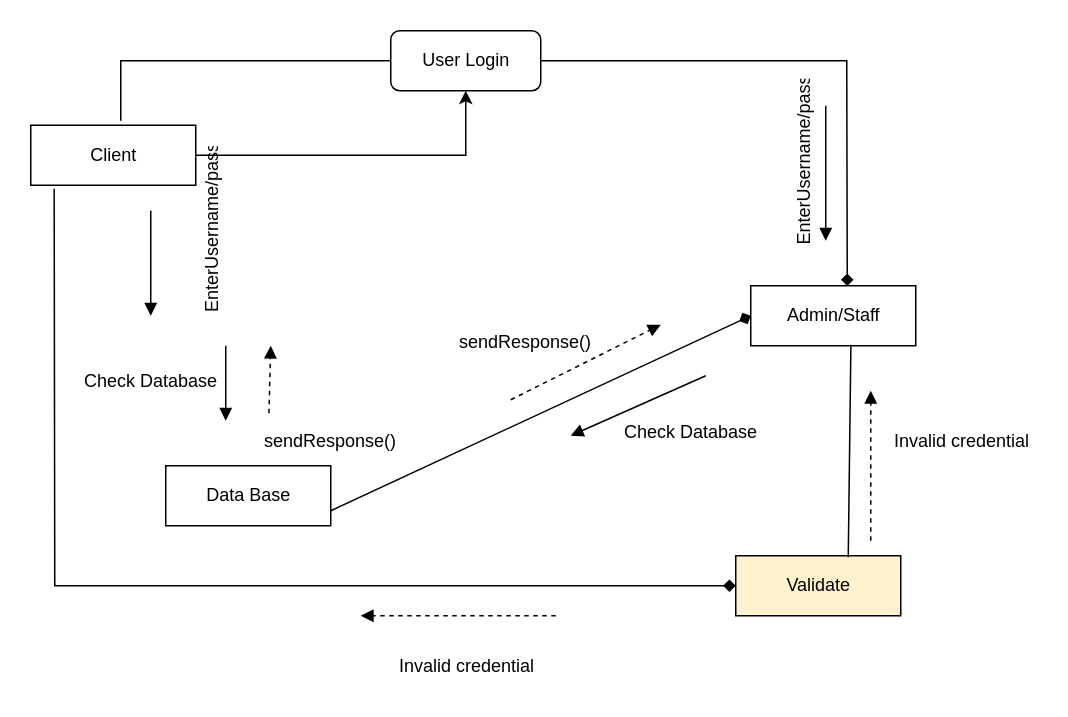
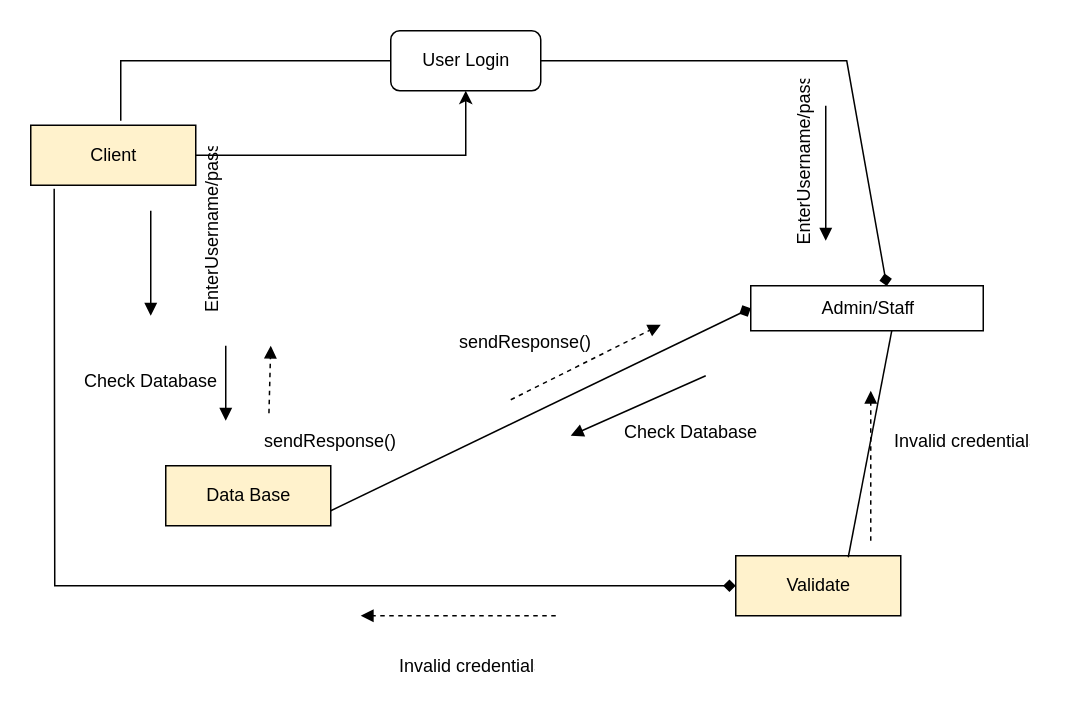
  <mxCell id="0" />
  <mxCell id="1" parent="0" />
  <mxCell id="2" value="EnterUsername/password&#10;" style="text;strokeColor=none;fillColor=none;align=left;verticalAlign=top;spacingLeft=4;spacingRight=4;overflow=hidden;rotatable=0;points=[[0,0.5],[1,0.5]];portConstraint=eastwest;flipH=1;flipV=0;rotation=270;" parent="1" vertex="1"><mxGeometry x="475" y="95" width="120" height="26" as="geometry" /></mxCell>
  <mxCell id="3" value="User Login" style="html=1;fillColor=#FFFFFF;rounded=1;" parent="1" vertex="1"><mxGeometry x="260" y="20" width="100" height="40" as="geometry" /></mxCell>
  <mxCell id="4" style="edgeStyle=orthogonalEdgeStyle;rounded=0;orthogonalLoop=1;jettySize=auto;html=1;" parent="1" source="5" target="3" edge="1"><mxGeometry relative="1" as="geometry" /></mxCell>
- <mxCell id="5" value="Client" style="html=1;fillColor=#FFFFFF;" parent="1" vertex="1"><mxGeometry x="20" y="83" width="110" height="40" as="geometry" /></mxCell>
- <mxCell id="6" value="Admin/Staff" style="html=1;fillColor=#FFFFFF;" parent="1" vertex="1"><mxGeometry x="500" y="190" width="110" height="40" as="geometry" /></mxCell>
- <mxCell id="7" value="Data Base" style="html=1;fillColor=#FFFFFF;" parent="1" vertex="1"><mxGeometry x="110" y="310" width="110" height="40" as="geometry" /></mxCell>
+ <mxCell id="5" value="Client" style="html=1;fillColor=#fff2cc;" parent="1" vertex="1"><mxGeometry x="20" y="83" width="110" height="40" as="geometry" /></mxCell>
+ <mxCell id="6" value="Admin/Staff" style="html=1;fillColor=#FFFFFF;" parent="1" vertex="1"><mxGeometry x="500" y="190" width="155" height="30" as="geometry" /></mxCell>
+ <mxCell id="7" value="Data Base" style="html=1;fillColor=#fff2cc;" parent="1" vertex="1"><mxGeometry x="110" y="310" width="110" height="40" as="geometry" /></mxCell>
  <mxCell id="8" value="Validate" style="html=1;fillColor=#fff2cc;" parent="1" vertex="1"><mxGeometry x="490" y="370" width="110" height="40" as="geometry" /></mxCell>
  <mxCell id="9" value="" style="endArrow=block;endFill=1;endSize=6;html=1;" parent="1" edge="1"><mxGeometry width="100" relative="1" as="geometry"><mxPoint x="550" y="70" as="sourcePoint" /><mxPoint x="550" y="160" as="targetPoint" /></mxGeometry></mxCell>
  <mxCell id="10" value="EnterUsername/password&#10;" style="text;strokeColor=none;fillColor=none;align=left;verticalAlign=top;spacingLeft=4;spacingRight=4;overflow=hidden;rotatable=0;points=[[0,0.5],[1,0.5]];portConstraint=eastwest;flipH=1;flipV=0;rotation=270;" parent="1" vertex="1"><mxGeometry x="80" y="140" width="120" height="26" as="geometry" /></mxCell>
  <mxCell id="11" value="" style="endArrow=block;endFill=1;endSize=6;html=1;" parent="1" edge="1"><mxGeometry width="100" relative="1" as="geometry"><mxPoint x="100" y="140" as="sourcePoint" /><mxPoint x="100" y="210" as="targetPoint" /><Array as="points" /></mxGeometry></mxCell>
  <mxCell id="12" value="" style="endArrow=block;endFill=1;endSize=6;html=1;" parent="1" edge="1"><mxGeometry width="100" relative="1" as="geometry"><mxPoint x="150" y="230" as="sourcePoint" /><mxPoint x="150" y="280" as="targetPoint" /></mxGeometry></mxCell>
  <mxCell id="13" value="" style="endArrow=block;endFill=1;endSize=6;html=1;" parent="1" edge="1"><mxGeometry width="100" relative="1" as="geometry"><mxPoint x="470" y="250" as="sourcePoint" /><mxPoint x="380" y="290" as="targetPoint" /><Array as="points" /></mxGeometry></mxCell>
  <mxCell id="14" value="Check Database" style="text;strokeColor=none;fillColor=none;align=left;verticalAlign=top;spacingLeft=4;spacingRight=4;overflow=hidden;rotatable=0;points=[[0,0.5],[1,0.5]];portConstraint=eastwest;" parent="1" vertex="1"><mxGeometry x="50" y="240" width="100" height="26" as="geometry" /></mxCell>
  <mxCell id="15" value="Check Database" style="text;strokeColor=none;fillColor=none;align=left;verticalAlign=top;spacingLeft=4;spacingRight=4;overflow=hidden;rotatable=0;points=[[0,0.5],[1,0.5]];portConstraint=eastwest;" parent="1" vertex="1"><mxGeometry x="410" y="274" width="100" height="26" as="geometry" /></mxCell>
  <mxCell id="16" value="sendResponse()" style="text;strokeColor=none;fillColor=none;align=left;verticalAlign=top;spacingLeft=4;spacingRight=4;overflow=hidden;rotatable=0;points=[[0,0.5],[1,0.5]];portConstraint=eastwest;" parent="1" vertex="1"><mxGeometry x="300" y="214" width="100" height="26" as="geometry" /></mxCell>
  <mxCell id="17" value="sendResponse()" style="text;strokeColor=none;fillColor=none;align=left;verticalAlign=top;spacingLeft=4;spacingRight=4;overflow=hidden;rotatable=0;points=[[0,0.5],[1,0.5]];portConstraint=eastwest;" parent="1" vertex="1"><mxGeometry x="170" y="280" width="100" height="26" as="geometry" /></mxCell>
  <mxCell id="18" value="Invalid credentials" style="text;strokeColor=none;fillColor=none;align=left;verticalAlign=top;spacingLeft=4;spacingRight=4;overflow=hidden;rotatable=0;points=[[0,0.5],[1,0.5]];portConstraint=eastwest;" parent="1" vertex="1"><mxGeometry x="590" y="280" width="100" height="26" as="geometry" /></mxCell>
  <mxCell id="19" value="Invalid credentials" style="text;strokeColor=none;fillColor=none;align=left;verticalAlign=top;spacingLeft=4;spacingRight=4;overflow=hidden;rotatable=0;points=[[0,0.5],[1,0.5]];portConstraint=eastwest;" parent="1" vertex="1"><mxGeometry x="260" y="430" width="100" height="26" as="geometry" /></mxCell>
  <mxCell id="20" value="" style="endArrow=block;endFill=1;endSize=6;html=1;dashed=1;" parent="1" edge="1"><mxGeometry width="100" relative="1" as="geometry"><mxPoint x="340" y="266" as="sourcePoint" /><mxPoint x="440" y="216" as="targetPoint" /></mxGeometry></mxCell>
  <mxCell id="21" value="" style="endArrow=block;endFill=1;endSize=6;html=1;dashed=1;exitX=0.088;exitY=-0.192;exitDx=0;exitDy=0;exitPerimeter=0;" parent="1" source="17" edge="1"><mxGeometry width="100" relative="1" as="geometry"><mxPoint x="350" y="280" as="sourcePoint" /><mxPoint x="180" y="230" as="targetPoint" /></mxGeometry></mxCell>
  <mxCell id="22" value="" style="endArrow=block;endFill=1;endSize=6;html=1;dashed=1;" parent="1" edge="1"><mxGeometry width="100" relative="1" as="geometry"><mxPoint x="370" y="410" as="sourcePoint" /><mxPoint x="240" y="410" as="targetPoint" /></mxGeometry></mxCell>
  <mxCell id="23" value="" style="endArrow=block;endFill=1;endSize=6;html=1;dashed=1;" parent="1" edge="1"><mxGeometry width="100" relative="1" as="geometry"><mxPoint x="580" y="360" as="sourcePoint" /><mxPoint x="580" y="260" as="targetPoint" /></mxGeometry></mxCell>
  <mxCell id="24" value="" style="endArrow=diamond;html=1;rounded=0;exitX=1;exitY=0.5;exitDx=0;exitDy=0;entryX=0.585;entryY=0.005;entryDx=0;entryDy=0;entryPerimeter=0;" parent="1" source="3" target="6" edge="1"><mxGeometry relative="1" as="geometry"><mxPoint x="290" y="220" as="sourcePoint" /><mxPoint x="570" y="40" as="targetPoint" /><Array as="points"><mxPoint x="564" y="40" /></Array></mxGeometry></mxCell>
  <mxCell id="25" value="" style="endArrow=none;html=1;rounded=0;exitX=0.607;exitY=0.985;exitDx=0;exitDy=0;exitPerimeter=0;" parent="1" source="6" edge="1"><mxGeometry relative="1" as="geometry"><mxPoint x="575.23" y="240.2" as="sourcePoint" /><mxPoint x="565" y="371" as="targetPoint" /><Array as="points" /></mxGeometry></mxCell>
  <mxCell id="26" value="" style="endArrow=diamond;html=1;rounded=0;exitX=1;exitY=0.75;exitDx=0;exitDy=0;entryX=0;entryY=0.5;entryDx=0;entryDy=0;" parent="1" source="7" target="6" edge="1"><mxGeometry relative="1" as="geometry"><mxPoint x="576.77" y="239.4" as="sourcePoint" /><mxPoint x="575" y="381" as="targetPoint" /><Array as="points" /></mxGeometry></mxCell>
  <mxCell id="27" value="" style="endArrow=diamond;html=1;rounded=0;entryX=0;entryY=0.5;entryDx=0;entryDy=0;exitX=0.142;exitY=1.06;exitDx=0;exitDy=0;exitPerimeter=0;" parent="1" source="5" target="8" edge="1"><mxGeometry relative="1" as="geometry"><mxPoint x="20" y="390" as="sourcePoint" /><mxPoint x="510" y="220" as="targetPoint" /><Array as="points"><mxPoint x="36" y="390" /></Array></mxGeometry></mxCell>
  <mxCell id="28" value="" style="endArrow=none;html=1;rounded=0;exitX=0;exitY=0.5;exitDx=0;exitDy=0;" parent="1" source="3" edge="1"><mxGeometry relative="1" as="geometry"><mxPoint x="576.77" y="239.4" as="sourcePoint" /><mxPoint x="80" y="80" as="targetPoint" /><Array as="points"><mxPoint x="80" y="40" /></Array></mxGeometry></mxCell>
